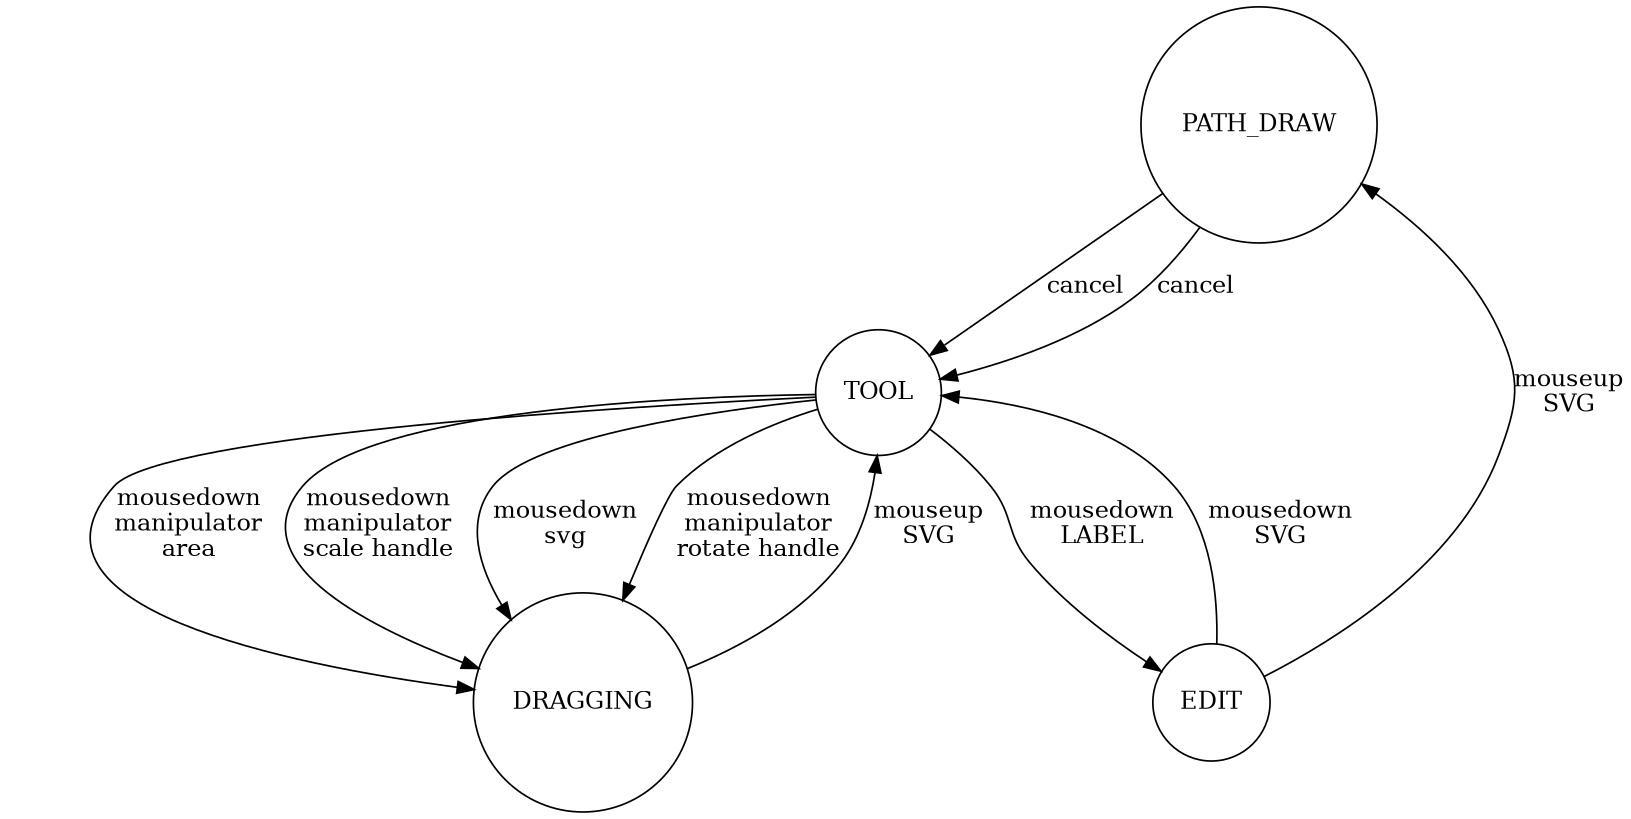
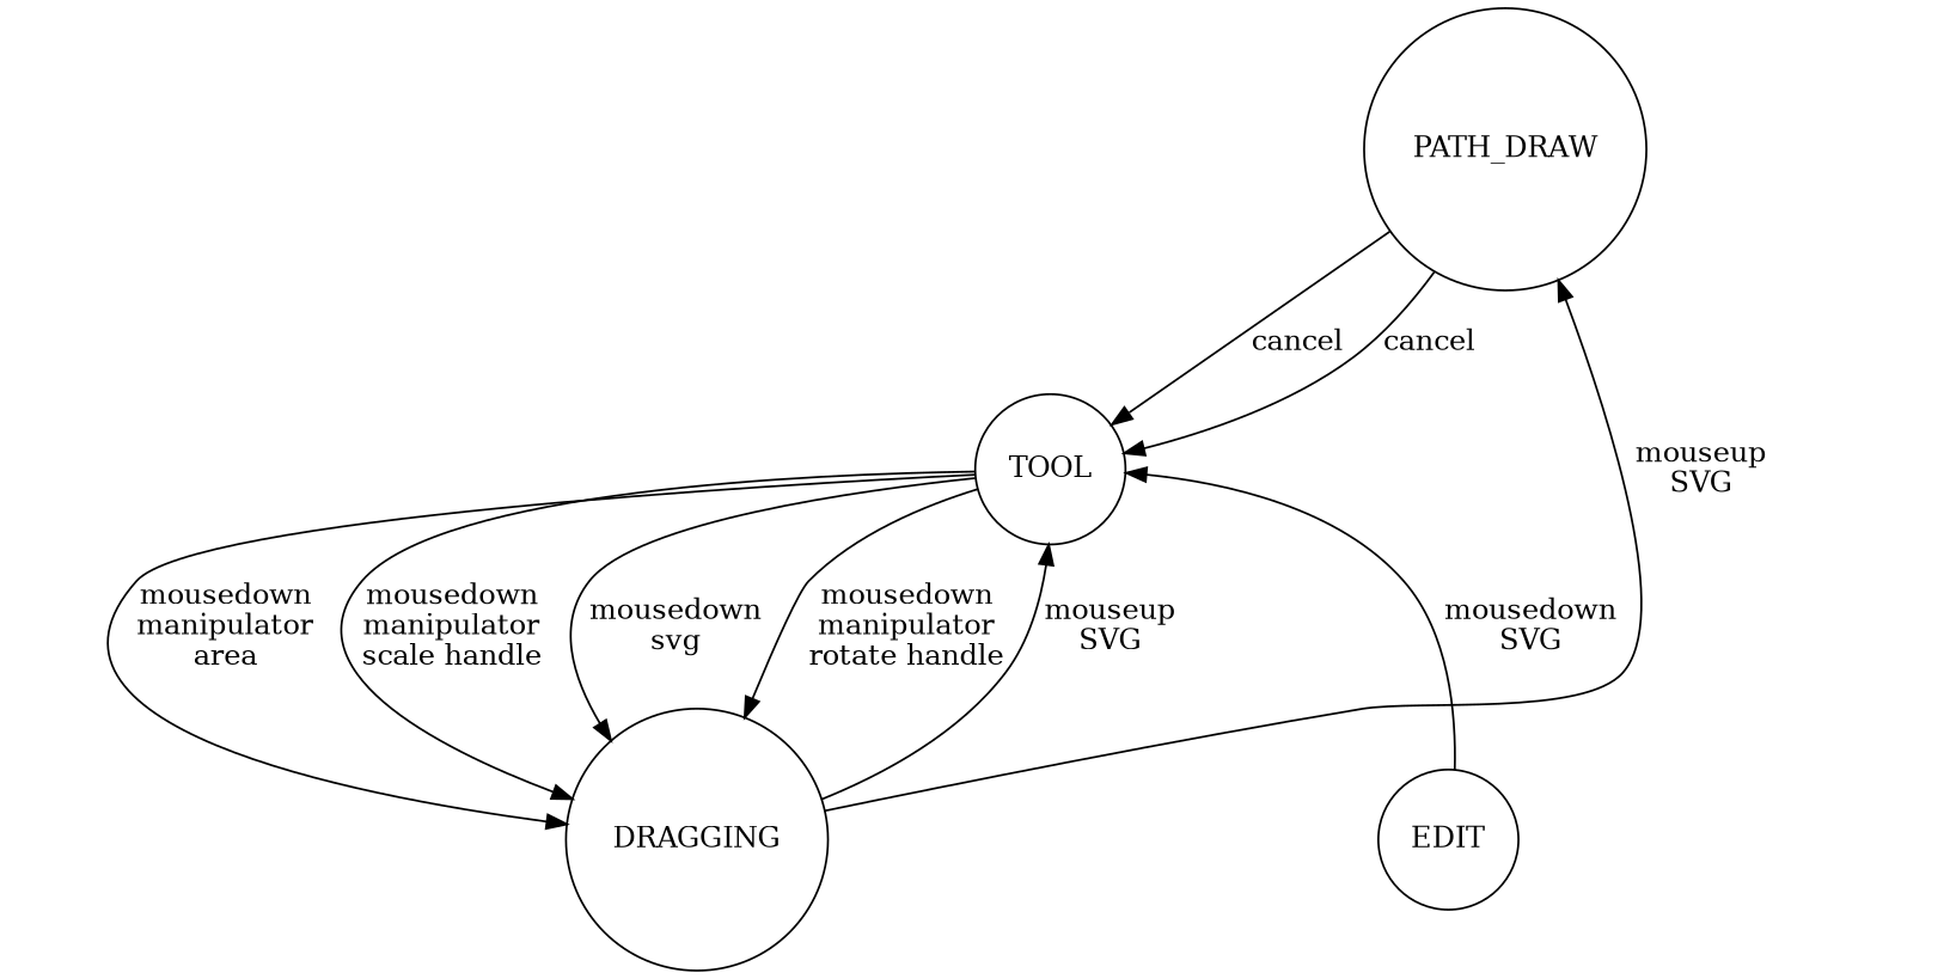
  digraph {
    node [shape=circle]
    n1 [label=PATH_DRAW]
    n2 [label=TOOL]
    n3 [label=DRAGGING]
    n4 [label=EDIT]
    n1 -> n2 [label=cancel]
    n1 -> n2 [label=cancel]
    n2 -> n3 [label="mousedown\nmanipulator\narea"]
    n2 -> n3 [label="mousedown\nmanipulator\nscale handle"]
    n2 -> n3 [label="mousedown\nsvg"]
    n2 -> n3 [label="mousedown\nmanipulator\nrotate handle"]
-   n2 -> n4 [label="mousedown\nLABEL"]
-   n4 -> n1 [label="mouseup\nSVG"]
+   n3 -> n1 [label="mouseup\nSVG"]
    n3 -> n2 [label="mouseup\nSVG"]
    n4 -> n2 [label="mousedown\nSVG"]
  }
